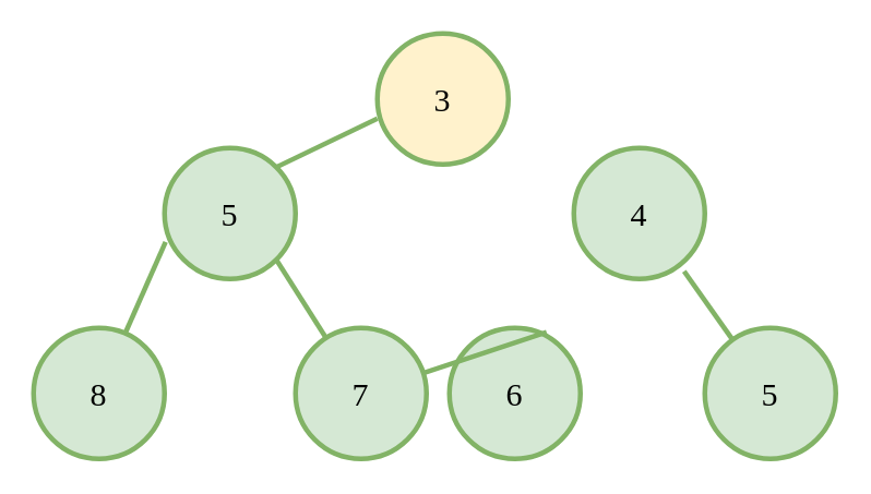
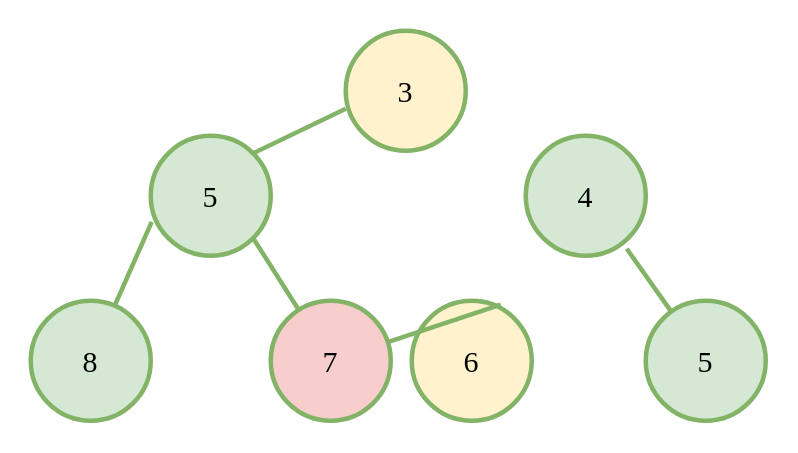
  <mxCell id="0" />
  <mxCell id="1" parent="0" />
  <mxCell id="2" value="3" style="ellipse;whiteSpace=wrap;html=1;aspect=fixed;fillColor=#fff2cc;strokeColor=#82b366;strokeWidth=3;fontSize=20;fontFamily=Comic Sans MS;" vertex="1" parent="1"><mxGeometry x="230" y="20" width="80" height="80" as="geometry" /></mxCell>
  <mxCell id="3" value="5" style="ellipse;whiteSpace=wrap;html=1;aspect=fixed;fillColor=#d5e8d4;strokeColor=#82b366;strokeWidth=3;fontSize=20;fontFamily=Comic Sans MS;" vertex="1" parent="1"><mxGeometry x="100" y="90" width="80" height="80" as="geometry" /></mxCell>
  <mxCell id="4" value="4" style="ellipse;whiteSpace=wrap;html=1;aspect=fixed;fillColor=#d5e8d4;strokeColor=#82b366;strokeWidth=3;fontSize=20;fontFamily=Comic Sans MS;" vertex="1" parent="1"><mxGeometry x="350" y="90" width="80" height="80" as="geometry" /></mxCell>
  <mxCell id="5" value="8" style="ellipse;whiteSpace=wrap;html=1;aspect=fixed;fillColor=#d5e8d4;strokeColor=#82b366;strokeWidth=3;fontSize=20;fontFamily=Comic Sans MS;" vertex="1" parent="1"><mxGeometry x="20" y="200" width="80" height="80" as="geometry" /></mxCell>
- <mxCell id="6" value="7" style="ellipse;whiteSpace=wrap;html=1;aspect=fixed;fillColor=#d5e8d4;strokeColor=#82b366;strokeWidth=3;fontSize=20;fontFamily=Comic Sans MS;" vertex="1" parent="1"><mxGeometry x="180" y="200" width="80" height="80" as="geometry" /></mxCell>
- <mxCell id="7" value="6" style="ellipse;whiteSpace=wrap;html=1;aspect=fixed;fillColor=#d5e8d4;strokeColor=#82b366;strokeWidth=3;fontSize=20;fontFamily=Comic Sans MS;" vertex="1" parent="1"><mxGeometry x="274" y="200" width="80" height="80" as="geometry" /></mxCell>
+ <mxCell id="6" value="7" style="ellipse;whiteSpace=wrap;html=1;aspect=fixed;fillColor=#f8cecc;strokeColor=#82b366;strokeWidth=3;fontSize=20;fontFamily=Comic Sans MS;" vertex="1" parent="1"><mxGeometry x="180" y="200" width="80" height="80" as="geometry" /></mxCell>
+ <mxCell id="7" value="6" style="ellipse;whiteSpace=wrap;html=1;aspect=fixed;fillColor=#fff2cc;strokeColor=#82b366;strokeWidth=3;fontSize=20;fontFamily=Comic Sans MS;" vertex="1" parent="1"><mxGeometry x="274" y="200" width="80" height="80" as="geometry" /></mxCell>
  <mxCell id="8" value="5" style="ellipse;whiteSpace=wrap;html=1;aspect=fixed;fillColor=#d5e8d4;strokeColor=#82b366;strokeWidth=3;fontSize=20;fontFamily=Comic Sans MS;" vertex="1" parent="1"><mxGeometry x="430" y="200" width="80" height="80" as="geometry" /></mxCell>
  <mxCell id="9" value="" style="endArrow=none;html=1;rounded=0;exitX=1;exitY=0;exitDx=0;exitDy=0;entryX=0;entryY=0.65;entryDx=0;entryDy=0;entryPerimeter=0;fillColor=#d5e8d4;strokeColor=#82b366;strokeWidth=3;fontSize=20;fontFamily=Comic Sans MS;" edge="1" parent="1" source="3" target="2"><mxGeometry width="50" height="50" relative="1" as="geometry"><mxPoint x="80" y="70" as="sourcePoint" /><mxPoint x="130" y="20" as="targetPoint" /></mxGeometry></mxCell>
  <mxCell id="10" value="" style="endArrow=none;html=1;rounded=0;entryX=0.008;entryY=0.717;entryDx=0;entryDy=0;entryPerimeter=0;fillColor=#d5e8d4;strokeColor=#82b366;strokeWidth=3;fontSize=20;fontFamily=Comic Sans MS;" edge="1" parent="1" source="5" target="3"><mxGeometry width="50" height="50" relative="1" as="geometry"><mxPoint x="10" y="180" as="sourcePoint" /><mxPoint x="60" y="130" as="targetPoint" /></mxGeometry></mxCell>
  <mxCell id="11" value="" style="endArrow=none;html=1;rounded=0;entryX=1;entryY=1;entryDx=0;entryDy=0;fillColor=#d5e8d4;strokeColor=#82b366;strokeWidth=3;fontSize=20;fontFamily=Comic Sans MS;" edge="1" parent="1" source="6" target="3"><mxGeometry width="50" height="50" relative="1" as="geometry"><mxPoint x="85.949" y="213.317" as="sourcePoint" /><mxPoint x="110.64" y="157.36" as="targetPoint" /></mxGeometry></mxCell>
  <mxCell id="12" value="" style="endArrow=none;html=1;rounded=0;exitX=0.742;exitY=0.033;exitDx=0;exitDy=0;exitPerimeter=0;fillColor=#d5e8d4;strokeColor=#82b366;strokeWidth=3;fontSize=20;fontFamily=Comic Sans MS;" edge="1" parent="1" source="7" target="6"><mxGeometry width="50" height="50" relative="1" as="geometry"><mxPoint x="208.687" y="216.151" as="sourcePoint" /><mxPoint x="178.284" y="168.284" as="targetPoint" /></mxGeometry></mxCell>
  <mxCell id="13" value="" style="endArrow=none;html=1;rounded=0;entryX=0.842;entryY=0.942;entryDx=0;entryDy=0;entryPerimeter=0;fillColor=#d5e8d4;strokeColor=#82b366;strokeWidth=3;fontSize=20;fontFamily=Comic Sans MS;" edge="1" parent="1" source="8" target="4"><mxGeometry width="50" height="50" relative="1" as="geometry"><mxPoint x="343.36" y="212.64" as="sourcePoint" /><mxPoint x="371.716" y="168.284" as="targetPoint" /></mxGeometry></mxCell>
